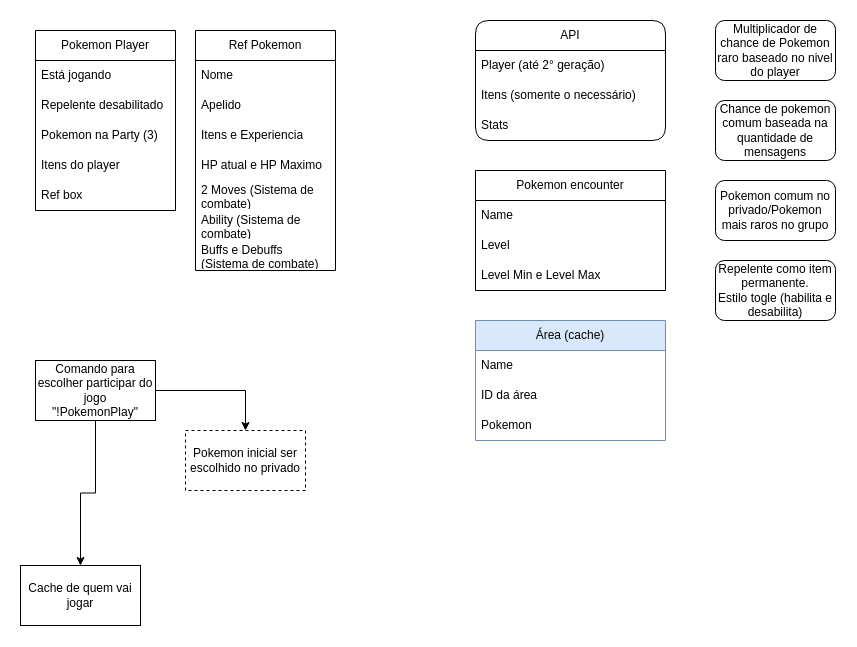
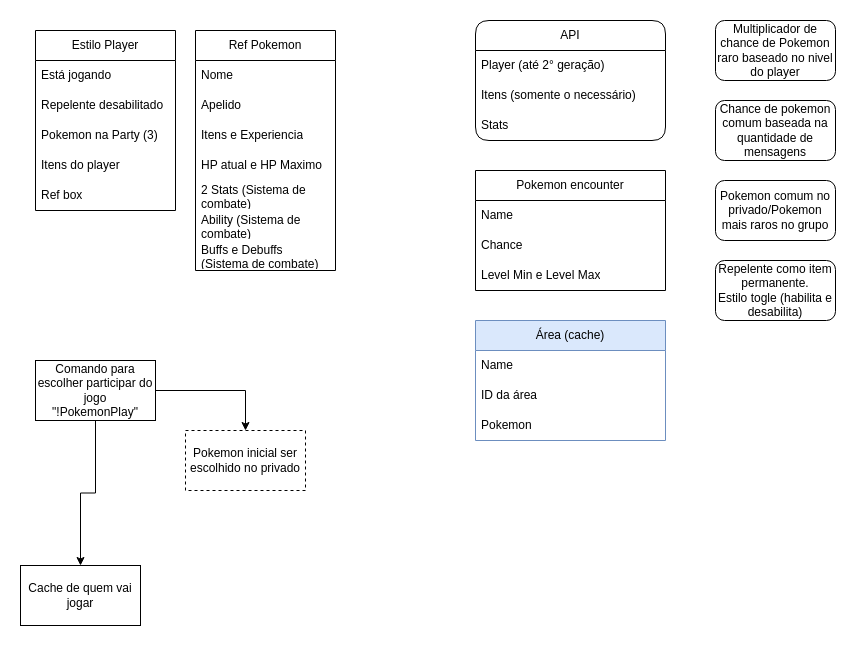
  <mxCell id="0" />
  <mxCell id="1" parent="0" />
  <mxCell id="2" value="Pokemon inicial ser escolhido no privado" style="rounded=0;whiteSpace=wrap;html=1;dashed=1;" vertex="1" parent="1"><mxGeometry x="185" y="430" width="120" height="60" as="geometry" /></mxCell>
  <mxCell id="3" value="Cache de quem vai jogar" style="whiteSpace=wrap;html=1;" vertex="1" parent="1"><mxGeometry x="20" y="565" width="120" height="60" as="geometry" /></mxCell>
  <mxCell id="4" value="Chance de pokemon comum baseada na quantidade de mensagens" style="whiteSpace=wrap;html=1;rounded=1;" vertex="1" parent="1"><mxGeometry x="715" y="100" width="120" height="60" as="geometry" /></mxCell>
  <mxCell id="5" value="Pokemon comum no privado/Pokemon mais raros no grupo" style="whiteSpace=wrap;html=1;rounded=1;" vertex="1" parent="1"><mxGeometry x="715" y="180" width="120" height="60" as="geometry" /></mxCell>
  <mxCell id="6" style="edgeStyle=orthogonalEdgeStyle;rounded=0;orthogonalLoop=1;jettySize=auto;html=1;entryX=0.5;entryY=0;entryDx=0;entryDy=0;" edge="1" parent="1" source="8" target="3"><mxGeometry relative="1" as="geometry" /></mxCell>
  <mxCell id="7" style="edgeStyle=orthogonalEdgeStyle;rounded=0;orthogonalLoop=1;jettySize=auto;html=1;exitX=1;exitY=0.5;exitDx=0;exitDy=0;entryX=0.5;entryY=0;entryDx=0;entryDy=0;" edge="1" parent="1" source="8" target="2"><mxGeometry relative="1" as="geometry" /></mxCell>
  <mxCell id="8" value="Comando para escolher participar do jogo &lt;br&gt;&quot;!PokemonPlay&quot;" style="whiteSpace=wrap;html=1;" vertex="1" parent="1"><mxGeometry x="35" y="360" width="120" height="60" as="geometry" /></mxCell>
  <mxCell id="9" value="Multiplicador de chance de Pokemon raro baseado no nivel do player" style="whiteSpace=wrap;html=1;rounded=1;" vertex="1" parent="1"><mxGeometry x="715" y="20" width="120" height="60" as="geometry" /></mxCell>
  <mxCell id="10" value="API" style="swimlane;fontStyle=0;childLayout=stackLayout;horizontal=1;startSize=30;horizontalStack=0;resizeParent=1;resizeParentMax=0;resizeLast=0;collapsible=1;marginBottom=0;whiteSpace=wrap;html=1;strokeColor=default;fontFamily=Helvetica;fontSize=12;fontColor=default;fillColor=default;gradientColor=none;swimlaneLine=1;glass=0;rounded=1;sketch=0;" vertex="1" parent="1"><mxGeometry x="475" y="20" width="190" height="120" as="geometry"><mxRectangle x="460" y="10" width="60" height="30" as="alternateBounds" /></mxGeometry></mxCell>
  <mxCell id="11" value="Player (até 2° geração)" style="text;strokeColor=none;fillColor=none;align=left;verticalAlign=middle;spacingLeft=4;spacingRight=4;overflow=hidden;points=[[0,0.5],[1,0.5]];portConstraint=eastwest;rotatable=0;whiteSpace=wrap;html=1;fontFamily=Helvetica;fontSize=12;fontColor=default;" vertex="1" parent="10"><mxGeometry y="30" width="190" height="30" as="geometry" /></mxCell>
  <mxCell id="12" value="Itens (somente o necessário)" style="text;strokeColor=none;fillColor=none;align=left;verticalAlign=middle;spacingLeft=4;spacingRight=4;overflow=hidden;points=[[0,0.5],[1,0.5]];portConstraint=eastwest;rotatable=0;whiteSpace=wrap;html=1;fontFamily=Helvetica;fontSize=12;fontColor=default;" vertex="1" parent="10"><mxGeometry y="60" width="190" height="30" as="geometry" /></mxCell>
  <mxCell id="13" value="Stats" style="text;strokeColor=none;fillColor=none;align=left;verticalAlign=middle;spacingLeft=4;spacingRight=4;overflow=hidden;points=[[0,0.5],[1,0.5]];portConstraint=eastwest;rotatable=0;whiteSpace=wrap;html=1;fontFamily=Helvetica;fontSize=12;fontColor=default;" vertex="1" parent="10"><mxGeometry y="90" width="190" height="30" as="geometry" /></mxCell>
  <mxCell id="14" value="Repelente como item permanente. &lt;br&gt;Estilo togle (habilita e desabilita)" style="rounded=1;whiteSpace=wrap;html=1;strokeColor=default;fontFamily=Helvetica;fontSize=12;fontColor=default;fillColor=default;" vertex="1" parent="1"><mxGeometry x="715" y="260" width="120" height="60" as="geometry" /></mxCell>
- <mxCell id="15" value="Pokemon Player" style="swimlane;fontStyle=0;childLayout=stackLayout;horizontal=1;startSize=30;horizontalStack=0;resizeParent=1;resizeParentMax=0;resizeLast=0;collapsible=1;marginBottom=0;whiteSpace=wrap;html=1;strokeColor=default;fontFamily=Helvetica;fontSize=12;fontColor=default;fillColor=default;" vertex="1" parent="1"><mxGeometry x="35" y="30" width="140" height="180" as="geometry" /></mxCell>
+ <mxCell id="15" value="Estilo Player" style="swimlane;fontStyle=0;childLayout=stackLayout;horizontal=1;startSize=30;horizontalStack=0;resizeParent=1;resizeParentMax=0;resizeLast=0;collapsible=1;marginBottom=0;whiteSpace=wrap;html=1;strokeColor=default;fontFamily=Helvetica;fontSize=12;fontColor=default;fillColor=default;" vertex="1" parent="1"><mxGeometry x="35" y="30" width="140" height="180" as="geometry" /></mxCell>
  <mxCell id="16" value="Está jogando" style="text;strokeColor=none;fillColor=none;align=left;verticalAlign=middle;spacingLeft=4;spacingRight=4;overflow=hidden;points=[[0,0.5],[1,0.5]];portConstraint=eastwest;rotatable=0;whiteSpace=wrap;html=1;fontFamily=Helvetica;fontSize=12;fontColor=default;" vertex="1" parent="15"><mxGeometry y="30" width="140" height="30" as="geometry" /></mxCell>
  <mxCell id="17" value="Repelente desabilitado" style="text;strokeColor=none;fillColor=none;align=left;verticalAlign=middle;spacingLeft=4;spacingRight=4;overflow=hidden;points=[[0,0.5],[1,0.5]];portConstraint=eastwest;rotatable=0;whiteSpace=wrap;html=1;fontFamily=Helvetica;fontSize=12;fontColor=default;" vertex="1" parent="15"><mxGeometry y="60" width="140" height="30" as="geometry" /></mxCell>
  <mxCell id="18" value="Pokemon na Party (3)" style="text;strokeColor=none;fillColor=none;align=left;verticalAlign=middle;spacingLeft=4;spacingRight=4;overflow=hidden;points=[[0,0.5],[1,0.5]];portConstraint=eastwest;rotatable=0;whiteSpace=wrap;html=1;fontFamily=Helvetica;fontSize=12;fontColor=default;" vertex="1" parent="15"><mxGeometry y="90" width="140" height="30" as="geometry" /></mxCell>
  <mxCell id="19" value="Itens do player" style="text;strokeColor=none;fillColor=none;align=left;verticalAlign=middle;spacingLeft=4;spacingRight=4;overflow=hidden;points=[[0,0.5],[1,0.5]];portConstraint=eastwest;rotatable=0;whiteSpace=wrap;html=1;fontFamily=Helvetica;fontSize=12;fontColor=default;" vertex="1" parent="15"><mxGeometry y="120" width="140" height="30" as="geometry" /></mxCell>
  <mxCell id="20" value="Ref box" style="text;strokeColor=none;fillColor=none;align=left;verticalAlign=middle;spacingLeft=4;spacingRight=4;overflow=hidden;points=[[0,0.5],[1,0.5]];portConstraint=eastwest;rotatable=0;whiteSpace=wrap;html=1;fontFamily=Helvetica;fontSize=12;fontColor=default;" vertex="1" parent="15"><mxGeometry y="150" width="140" height="30" as="geometry" /></mxCell>
  <mxCell id="21" value="Ref Pokemon" style="swimlane;fontStyle=0;childLayout=stackLayout;horizontal=1;startSize=30;horizontalStack=0;resizeParent=1;resizeParentMax=0;resizeLast=0;collapsible=1;marginBottom=0;whiteSpace=wrap;html=1;strokeColor=default;fontFamily=Helvetica;fontSize=12;fontColor=default;fillColor=default;" vertex="1" parent="1"><mxGeometry x="195" y="30" width="140" height="240" as="geometry" /></mxCell>
  <mxCell id="22" value="Nome" style="text;strokeColor=none;fillColor=none;align=left;verticalAlign=middle;spacingLeft=4;spacingRight=4;overflow=hidden;points=[[0,0.5],[1,0.5]];portConstraint=eastwest;rotatable=0;whiteSpace=wrap;html=1;fontFamily=Helvetica;fontSize=12;fontColor=default;" vertex="1" parent="21"><mxGeometry y="30" width="140" height="30" as="geometry" /></mxCell>
  <mxCell id="23" value="Apelido" style="text;strokeColor=none;fillColor=none;align=left;verticalAlign=middle;spacingLeft=4;spacingRight=4;overflow=hidden;points=[[0,0.5],[1,0.5]];portConstraint=eastwest;rotatable=0;whiteSpace=wrap;html=1;fontFamily=Helvetica;fontSize=12;fontColor=default;" vertex="1" parent="21"><mxGeometry y="60" width="140" height="30" as="geometry" /></mxCell>
  <mxCell id="24" value="Itens e Experiencia" style="text;strokeColor=none;fillColor=none;align=left;verticalAlign=middle;spacingLeft=4;spacingRight=4;overflow=hidden;points=[[0,0.5],[1,0.5]];portConstraint=eastwest;rotatable=0;whiteSpace=wrap;html=1;fontFamily=Helvetica;fontSize=12;fontColor=default;" vertex="1" parent="21"><mxGeometry y="90" width="140" height="30" as="geometry" /></mxCell>
  <mxCell id="25" value="HP atual e HP Maximo" style="text;strokeColor=none;fillColor=none;align=left;verticalAlign=middle;spacingLeft=4;spacingRight=4;overflow=hidden;points=[[0,0.5],[1,0.5]];portConstraint=eastwest;rotatable=0;whiteSpace=wrap;html=1;fontFamily=Helvetica;fontSize=12;fontColor=default;" vertex="1" parent="21"><mxGeometry y="120" width="140" height="30" as="geometry" /></mxCell>
- <mxCell id="26" value="2 Moves (Sistema de combate)" style="text;strokeColor=none;fillColor=none;align=left;verticalAlign=middle;spacingLeft=4;spacingRight=4;overflow=hidden;points=[[0,0.5],[1,0.5]];portConstraint=eastwest;rotatable=0;whiteSpace=wrap;html=1;fontFamily=Helvetica;fontSize=12;fontColor=default;" vertex="1" parent="21"><mxGeometry y="150" width="140" height="30" as="geometry" /></mxCell>
+ <mxCell id="26" value="2 Stats (Sistema de combate)" style="text;strokeColor=none;fillColor=none;align=left;verticalAlign=middle;spacingLeft=4;spacingRight=4;overflow=hidden;points=[[0,0.5],[1,0.5]];portConstraint=eastwest;rotatable=0;whiteSpace=wrap;html=1;fontFamily=Helvetica;fontSize=12;fontColor=default;" vertex="1" parent="21"><mxGeometry y="150" width="140" height="30" as="geometry" /></mxCell>
  <mxCell id="27" value="Ability (Sistema de combate)&amp;nbsp;" style="text;strokeColor=none;fillColor=none;align=left;verticalAlign=middle;spacingLeft=4;spacingRight=4;overflow=hidden;points=[[0,0.5],[1,0.5]];portConstraint=eastwest;rotatable=0;whiteSpace=wrap;html=1;fontFamily=Helvetica;fontSize=12;fontColor=default;" vertex="1" parent="21"><mxGeometry y="180" width="140" height="30" as="geometry" /></mxCell>
  <mxCell id="28" value="Buffs e Debuffs (Sistema de combate)" style="text;strokeColor=none;fillColor=none;align=left;verticalAlign=middle;spacingLeft=4;spacingRight=4;overflow=hidden;points=[[0,0.5],[1,0.5]];portConstraint=eastwest;rotatable=0;whiteSpace=wrap;html=1;fontFamily=Helvetica;fontSize=12;fontColor=default;" vertex="1" parent="21"><mxGeometry y="210" width="140" height="30" as="geometry" /></mxCell>
  <mxCell id="29" value="Pokemon encounter" style="swimlane;fontStyle=0;childLayout=stackLayout;horizontal=1;startSize=30;horizontalStack=0;resizeParent=1;resizeParentMax=0;resizeLast=0;collapsible=1;marginBottom=0;whiteSpace=wrap;html=1;strokeColor=default;fontFamily=Helvetica;fontSize=12;fontColor=default;fillColor=default;" vertex="1" parent="1"><mxGeometry x="475" y="170" width="190" height="120" as="geometry" /></mxCell>
  <mxCell id="30" value="Name" style="text;strokeColor=none;fillColor=none;align=left;verticalAlign=middle;spacingLeft=4;spacingRight=4;overflow=hidden;points=[[0,0.5],[1,0.5]];portConstraint=eastwest;rotatable=0;whiteSpace=wrap;html=1;fontFamily=Helvetica;fontSize=12;fontColor=default;" vertex="1" parent="29"><mxGeometry y="30" width="190" height="30" as="geometry" /></mxCell>
- <mxCell id="31" value="Level" style="text;strokeColor=none;fillColor=none;align=left;verticalAlign=middle;spacingLeft=4;spacingRight=4;overflow=hidden;points=[[0,0.5],[1,0.5]];portConstraint=eastwest;rotatable=0;whiteSpace=wrap;html=1;fontFamily=Helvetica;fontSize=12;fontColor=default;" vertex="1" parent="29"><mxGeometry y="60" width="190" height="30" as="geometry" /></mxCell>
+ <mxCell id="31" value="Chance" style="text;strokeColor=none;fillColor=none;align=left;verticalAlign=middle;spacingLeft=4;spacingRight=4;overflow=hidden;points=[[0,0.5],[1,0.5]];portConstraint=eastwest;rotatable=0;whiteSpace=wrap;html=1;fontFamily=Helvetica;fontSize=12;fontColor=default;" vertex="1" parent="29"><mxGeometry y="60" width="190" height="30" as="geometry" /></mxCell>
  <mxCell id="32" value="Level Min e Level Max" style="text;strokeColor=none;fillColor=none;align=left;verticalAlign=middle;spacingLeft=4;spacingRight=4;overflow=hidden;points=[[0,0.5],[1,0.5]];portConstraint=eastwest;rotatable=0;whiteSpace=wrap;html=1;fontFamily=Helvetica;fontSize=12;fontColor=default;" vertex="1" parent="29"><mxGeometry y="90" width="190" height="30" as="geometry" /></mxCell>
  <mxCell id="33" value="Área (cache)" style="swimlane;fontStyle=0;childLayout=stackLayout;horizontal=1;startSize=30;horizontalStack=0;resizeParent=1;resizeParentMax=0;resizeLast=0;collapsible=1;marginBottom=0;whiteSpace=wrap;html=1;strokeColor=#6c8ebf;fontFamily=Helvetica;fontSize=12;fillColor=#dae8fc;" vertex="1" parent="1"><mxGeometry x="475" y="320" width="190" height="120" as="geometry" /></mxCell>
  <mxCell id="34" value="Name" style="text;strokeColor=none;fillColor=none;align=left;verticalAlign=middle;spacingLeft=4;spacingRight=4;overflow=hidden;points=[[0,0.5],[1,0.5]];portConstraint=eastwest;rotatable=0;whiteSpace=wrap;html=1;fontFamily=Helvetica;fontSize=12;fontColor=default;" vertex="1" parent="33"><mxGeometry y="30" width="190" height="30" as="geometry" /></mxCell>
  <mxCell id="35" value="ID da área" style="text;strokeColor=none;fillColor=none;align=left;verticalAlign=middle;spacingLeft=4;spacingRight=4;overflow=hidden;points=[[0,0.5],[1,0.5]];portConstraint=eastwest;rotatable=0;whiteSpace=wrap;html=1;fontFamily=Helvetica;fontSize=12;fontColor=default;" vertex="1" parent="33"><mxGeometry y="60" width="190" height="30" as="geometry" /></mxCell>
  <mxCell id="36" value="Pokemon" style="text;strokeColor=none;fillColor=none;align=left;verticalAlign=middle;spacingLeft=4;spacingRight=4;overflow=hidden;points=[[0,0.5],[1,0.5]];portConstraint=eastwest;rotatable=0;whiteSpace=wrap;html=1;fontFamily=Helvetica;fontSize=12;fontColor=default;" vertex="1" parent="33"><mxGeometry y="90" width="190" height="30" as="geometry" /></mxCell>
